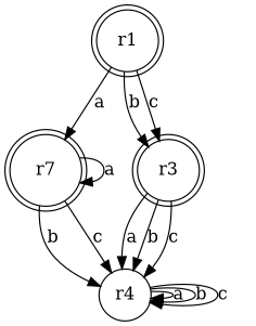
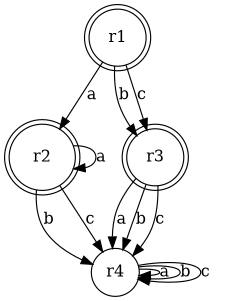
  digraph {
    rankdir=TB
    node [shape=doublecircle]
    r1
-   r2 [label=r7]
+   r2
    r3
    r4 [shape=circle]
    r1 -> r2 [label=a]
    r1 -> r3 [label=b]
    r1 -> r3 [label=c]
    r2 -> r2 [label=a]
    r2 -> r4 [label=b]
    r2 -> r4 [label=c]
    r3 -> r4 [label=a]
    r3 -> r4 [label=b]
    r3 -> r4 [label=c]
    r4 -> r4 [label=a]
    r4 -> r4 [label=b]
    r4 -> r4 [label=c]
  }
